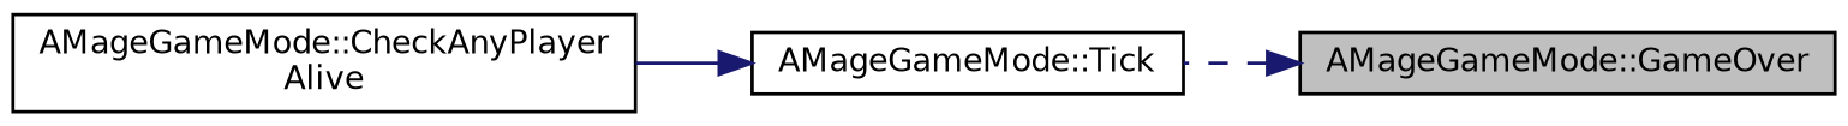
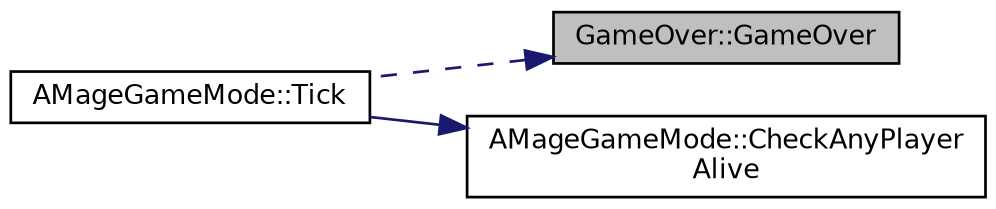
  digraph {
    rankdir=RL
    node [color=black fillcolor=white fontname=Helvetica fontsize=10 shape=record style=filled]
    edge [color=midnightblue dir=back fontname=Helvetica fontsize=10 labelfontname=Helvetica labelfontsize=10]
-   n1 [fillcolor=grey75 fontcolor=black height=0.2 label="AMageGameMode::GameOver" width=0.4]
+   n1 [fillcolor=grey75 fontcolor=black height=0.2 label="GameOver::GameOver" width=0.4]
    n2 [height=0.2 label="AMageGameMode::Tick" width=0.4]
    n3 [height=0.2 label="AMageGameMode::CheckAnyPlayer\lAlive" width=0.4]
    n1 -> n2 [style=dashed]
-   n2 -> n3 [style=solid]
+   n3 -> n2 [style=solid]
  }
